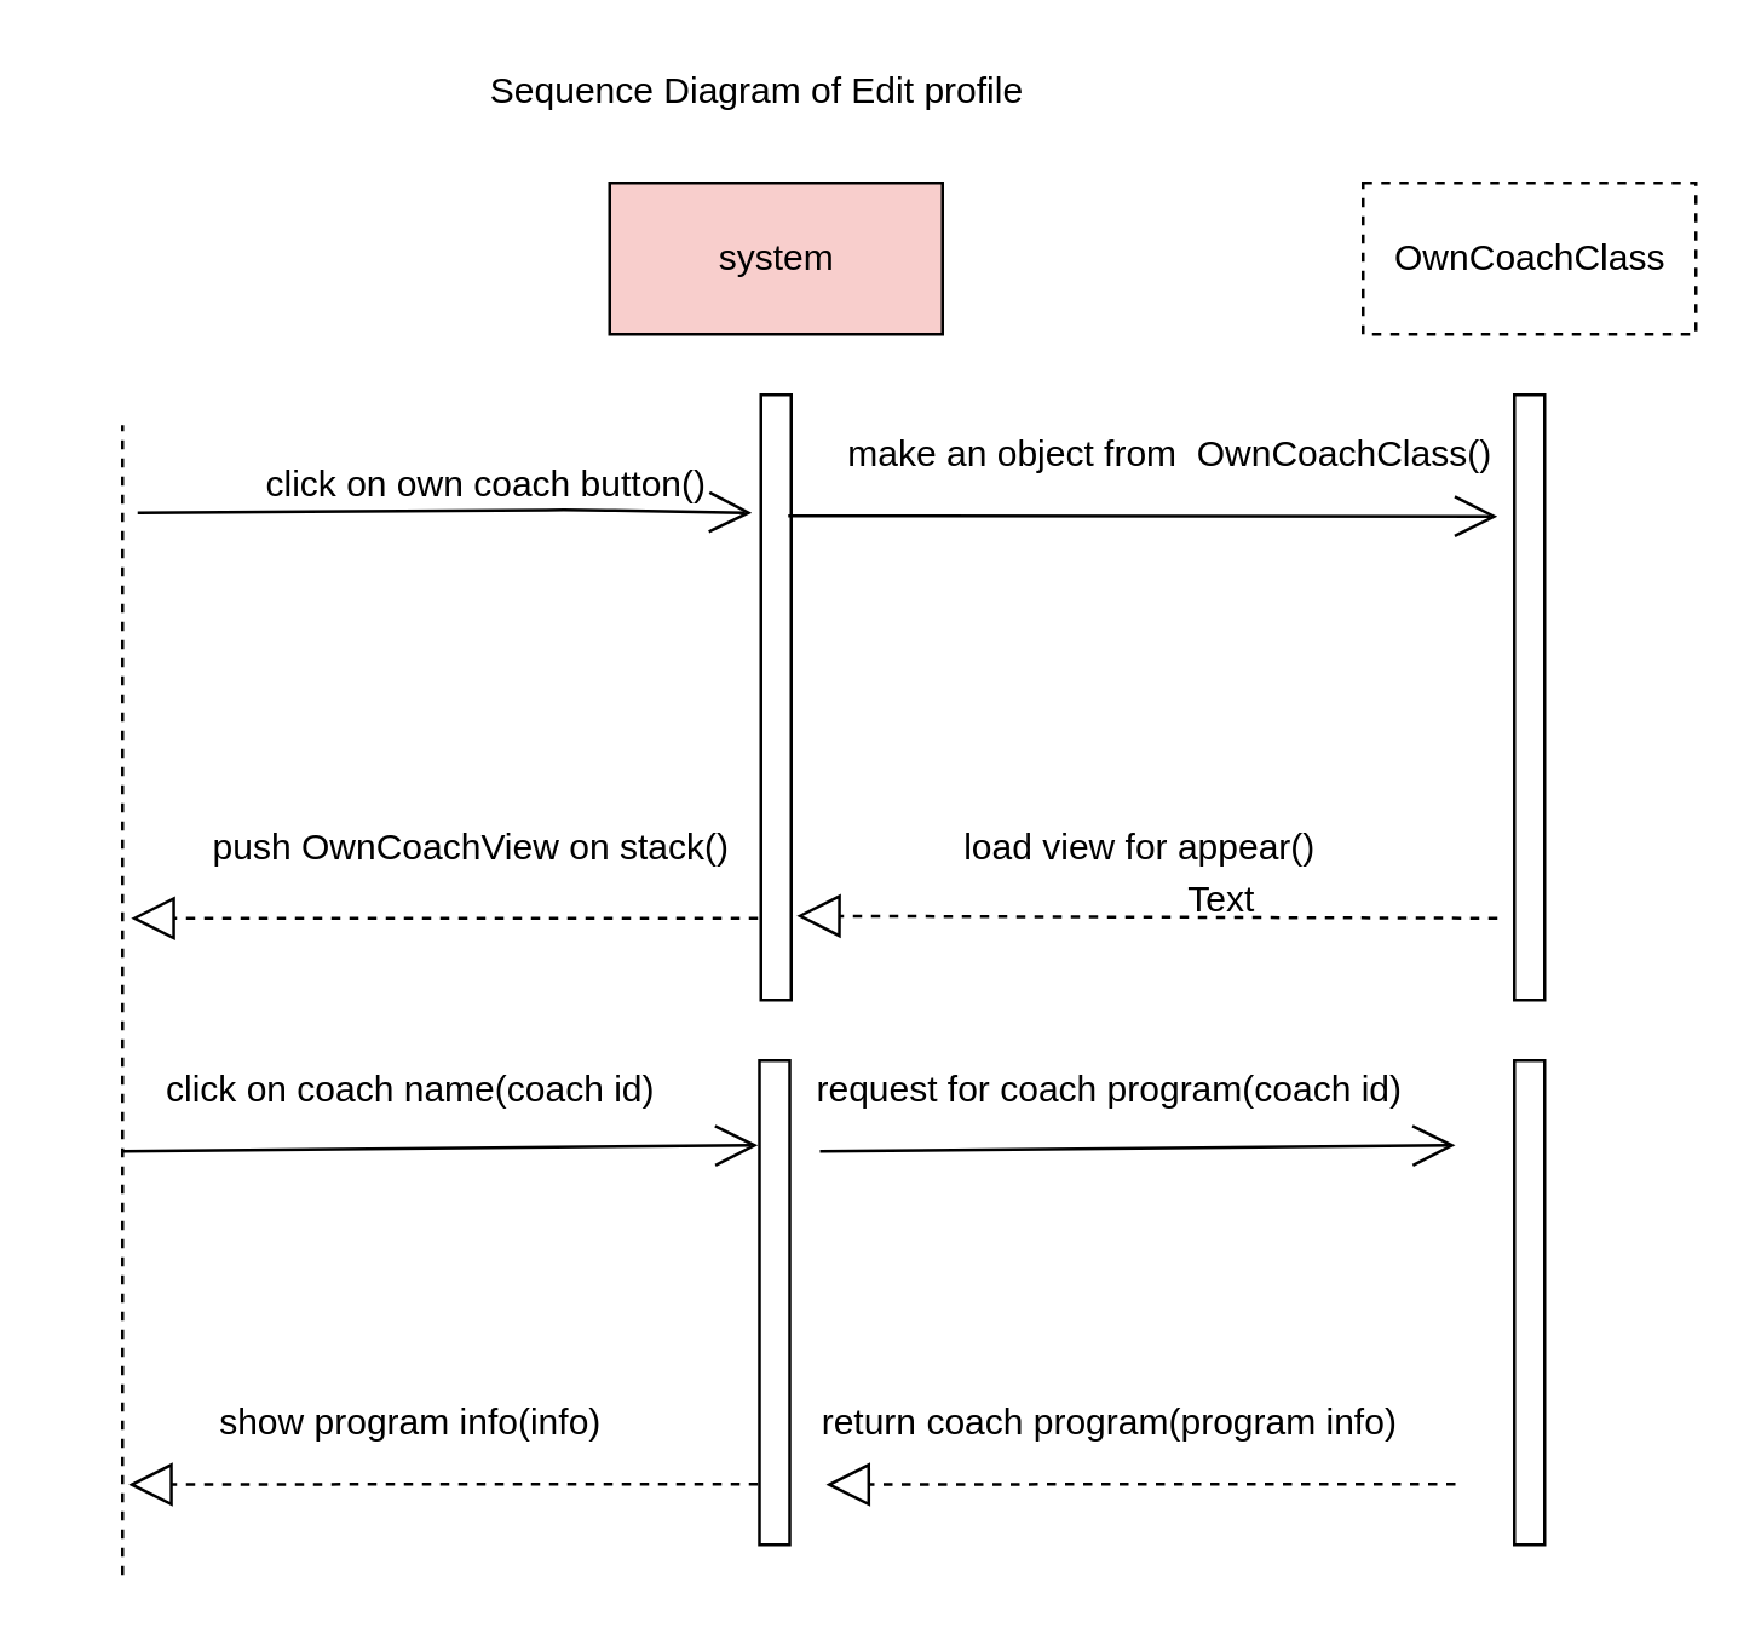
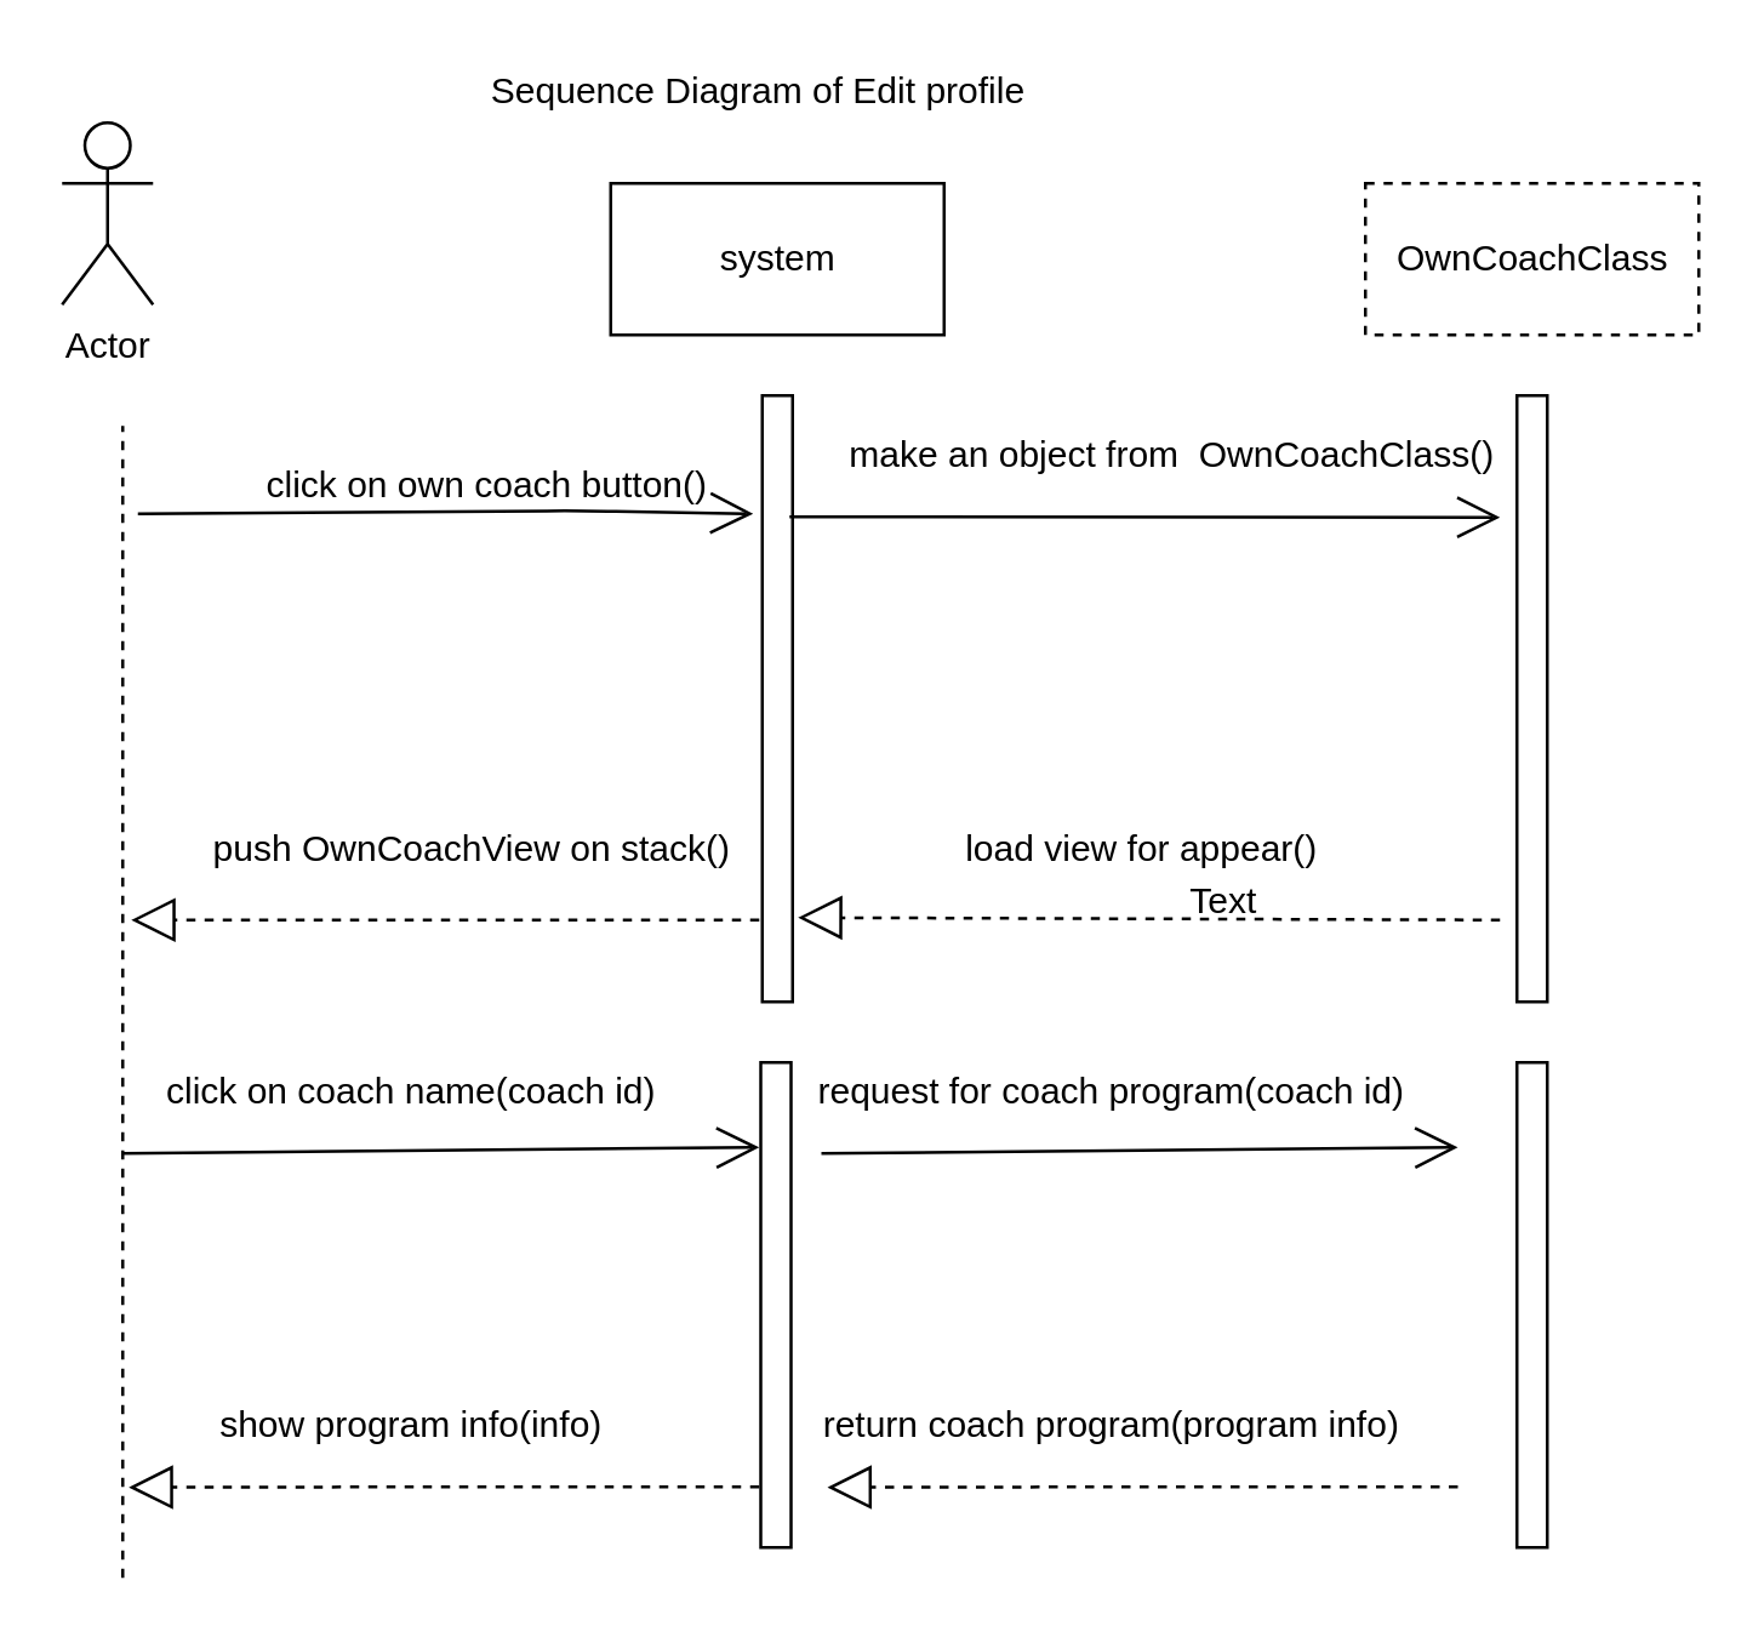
  <mxCell id="0" />
  <mxCell id="1" parent="0" />
+ <mxCell id="2" value="Actor" style="shape=umlActor;verticalLabelPosition=bottom;labelBackgroundColor=#ffffff;verticalAlign=top;html=1;" parent="1" vertex="1"><mxGeometry x="20" y="40" width="30" height="60" as="geometry" /></mxCell>
  <mxCell id="3" value="" style="html=1;points=[];perimeter=orthogonalPerimeter;" parent="1" vertex="1"><mxGeometry x="500" y="130" width="10" height="200" as="geometry" /></mxCell>
  <mxCell id="4" value="OwnCoachClass" style="html=1;dashed=1;" parent="1" vertex="1"><mxGeometry x="450" y="60" width="110" height="50" as="geometry" /></mxCell>
  <mxCell id="5" value="click on own coach button()" style="text;html=1;align=center;verticalAlign=middle;resizable=0;points=[];;autosize=1;" parent="1" vertex="1"><mxGeometry x="80" y="150" width="160" height="20" as="geometry" /></mxCell>
  <mxCell id="6" value="" style="endArrow=open;endFill=1;endSize=12;html=1;" parent="1" edge="1"><mxGeometry width="160" relative="1" as="geometry"><mxPoint x="45" y="169" as="sourcePoint" /><mxPoint x="248" y="169" as="targetPoint" /><Array as="points"><mxPoint x="190" y="168" /></Array></mxGeometry></mxCell>
  <mxCell id="7" value="" style="endArrow=block;dashed=1;endFill=0;endSize=12;html=1;entryX=1.28;entryY=0.865;entryDx=0;entryDy=0;entryPerimeter=0;" parent="1" edge="1"><mxGeometry width="160" relative="1" as="geometry"><mxPoint x="250" y="303" as="sourcePoint" /><mxPoint x="42.8" y="303" as="targetPoint" /><Array as="points" /></mxGeometry></mxCell>
  <mxCell id="8" value="push OwnCoachView on stack()" style="text;html=1;align=center;verticalAlign=middle;resizable=0;points=[];;autosize=1;" parent="1" vertex="1"><mxGeometry x="60" y="270" width="190" height="20" as="geometry" /></mxCell>
  <mxCell id="9" value="" style="html=1;points=[];perimeter=orthogonalPerimeter;" parent="1" vertex="1"><mxGeometry x="250.5" y="350" width="10" height="160" as="geometry" /></mxCell>
  <mxCell id="10" value="" style="endArrow=open;endFill=1;endSize=12;html=1;" parent="1" edge="1"><mxGeometry width="160" relative="1" as="geometry"><mxPoint x="40" y="380" as="sourcePoint" /><mxPoint x="250" y="378" as="targetPoint" /></mxGeometry></mxCell>
  <mxCell id="11" value="" style="endArrow=block;dashed=1;endFill=0;endSize=12;html=1;entryX=1.2;entryY=0.876;entryDx=0;entryDy=0;entryPerimeter=0;" parent="1" edge="1"><mxGeometry width="160" relative="1" as="geometry"><mxPoint x="250" y="490" as="sourcePoint" /><mxPoint x="42" y="490.16" as="targetPoint" /><Array as="points"><mxPoint x="140" y="490" /></Array></mxGeometry></mxCell>
  <mxCell id="12" value="" style="html=1;points=[];perimeter=orthogonalPerimeter;" parent="1" vertex="1"><mxGeometry x="251" y="130" width="10" height="200" as="geometry" /></mxCell>
- <mxCell id="13" value="system" style="html=1;fillColor=#f8cecc;" parent="1" vertex="1"><mxGeometry x="201" y="60" width="110" height="50" as="geometry" /></mxCell>
+ <mxCell id="13" value="system" style="html=1;" parent="1" vertex="1"><mxGeometry x="201" y="60" width="110" height="50" as="geometry" /></mxCell>
  <mxCell id="14" value="" style="endArrow=open;endFill=1;endSize=12;html=1;entryX=-0.56;entryY=0.201;entryDx=0;entryDy=0;entryPerimeter=0;" parent="1" target="3" edge="1"><mxGeometry width="160" relative="1" as="geometry"><mxPoint x="260" y="170" as="sourcePoint" /><mxPoint x="420" y="170" as="targetPoint" /></mxGeometry></mxCell>
  <mxCell id="15" value="make an object from&amp;nbsp; OwnCoachClass()" style="text;html=1;align=center;verticalAlign=middle;resizable=0;points=[];;autosize=1;" parent="1" vertex="1"><mxGeometry x="270.5" y="140" width="230" height="20" as="geometry" /></mxCell>
  <mxCell id="16" value="" style="endArrow=block;dashed=1;endFill=0;endSize=12;html=1;entryX=1.18;entryY=0.861;entryDx=0;entryDy=0;entryPerimeter=0;exitX=-0.56;exitY=0.865;exitDx=0;exitDy=0;exitPerimeter=0;" parent="1" source="3" target="12" edge="1"><mxGeometry width="160" relative="1" as="geometry"><mxPoint x="280" y="300" as="sourcePoint" /><mxPoint x="440" y="300" as="targetPoint" /></mxGeometry></mxCell>
  <mxCell id="17" value="load view for appear()" style="text;html=1;align=center;verticalAlign=middle;resizable=0;points=[];;autosize=1;" parent="1" vertex="1"><mxGeometry x="311" y="270" width="130" height="20" as="geometry" /></mxCell>
  <mxCell id="18" value="click on coach name(coach id)" style="text;html=1;align=center;verticalAlign=middle;resizable=0;points=[];;autosize=1;" parent="1" vertex="1"><mxGeometry x="45" y="350" width="180" height="20" as="geometry" /></mxCell>
  <mxCell id="19" value="show program info(info)" style="text;html=1;align=center;verticalAlign=middle;resizable=0;points=[];;autosize=1;" parent="1" vertex="1"><mxGeometry x="65" y="460" width="140" height="20" as="geometry" /></mxCell>
  <mxCell id="20" value="Sequence Diagram of Edit profile" style="text;html=1;strokeColor=none;fillColor=none;align=center;verticalAlign=middle;whiteSpace=wrap;rounded=0;" parent="1" vertex="1"><mxGeometry x="85" y="20" width="330" height="20" as="geometry" /></mxCell>
  <mxCell id="21" value="" style="endArrow=none;dashed=1;html=1;" parent="1" edge="1"><mxGeometry width="50" height="50" relative="1" as="geometry"><mxPoint x="40" y="520" as="sourcePoint" /><mxPoint x="40" y="140" as="targetPoint" /></mxGeometry></mxCell>
  <mxCell id="22" value="Text" style="text;html=1;align=center;verticalAlign=middle;resizable=0;points=[];;autosize=1;" parent="1" vertex="1"><mxGeometry x="383" y="287" width="40" height="20" as="geometry" /></mxCell>
  <mxCell id="23" value="" style="html=1;points=[];perimeter=orthogonalPerimeter;" parent="1" vertex="1"><mxGeometry x="500" y="350" width="10" height="160" as="geometry" /></mxCell>
  <mxCell id="24" value="" style="endArrow=open;endFill=1;endSize=12;html=1;" parent="1" edge="1"><mxGeometry width="160" relative="1" as="geometry"><mxPoint x="270.5" y="380" as="sourcePoint" /><mxPoint x="480.5" y="378" as="targetPoint" /></mxGeometry></mxCell>
  <mxCell id="25" value="" style="endArrow=block;dashed=1;endFill=0;endSize=12;html=1;entryX=1.2;entryY=0.876;entryDx=0;entryDy=0;entryPerimeter=0;" parent="1" edge="1"><mxGeometry width="160" relative="1" as="geometry"><mxPoint x="480.5" y="490" as="sourcePoint" /><mxPoint x="272.5" y="490.16" as="targetPoint" /><Array as="points"><mxPoint x="370.5" y="490" /></Array></mxGeometry></mxCell>
  <mxCell id="26" value="request for coach program(coach id)" style="text;html=1;align=center;verticalAlign=middle;resizable=0;points=[];;autosize=1;" parent="1" vertex="1"><mxGeometry x="260.5" y="350" width="210" height="20" as="geometry" /></mxCell>
  <mxCell id="27" value="return coach program(program info)" style="text;html=1;align=center;verticalAlign=middle;resizable=0;points=[];;autosize=1;" parent="1" vertex="1"><mxGeometry x="260.5" y="460" width="210" height="20" as="geometry" /></mxCell>
